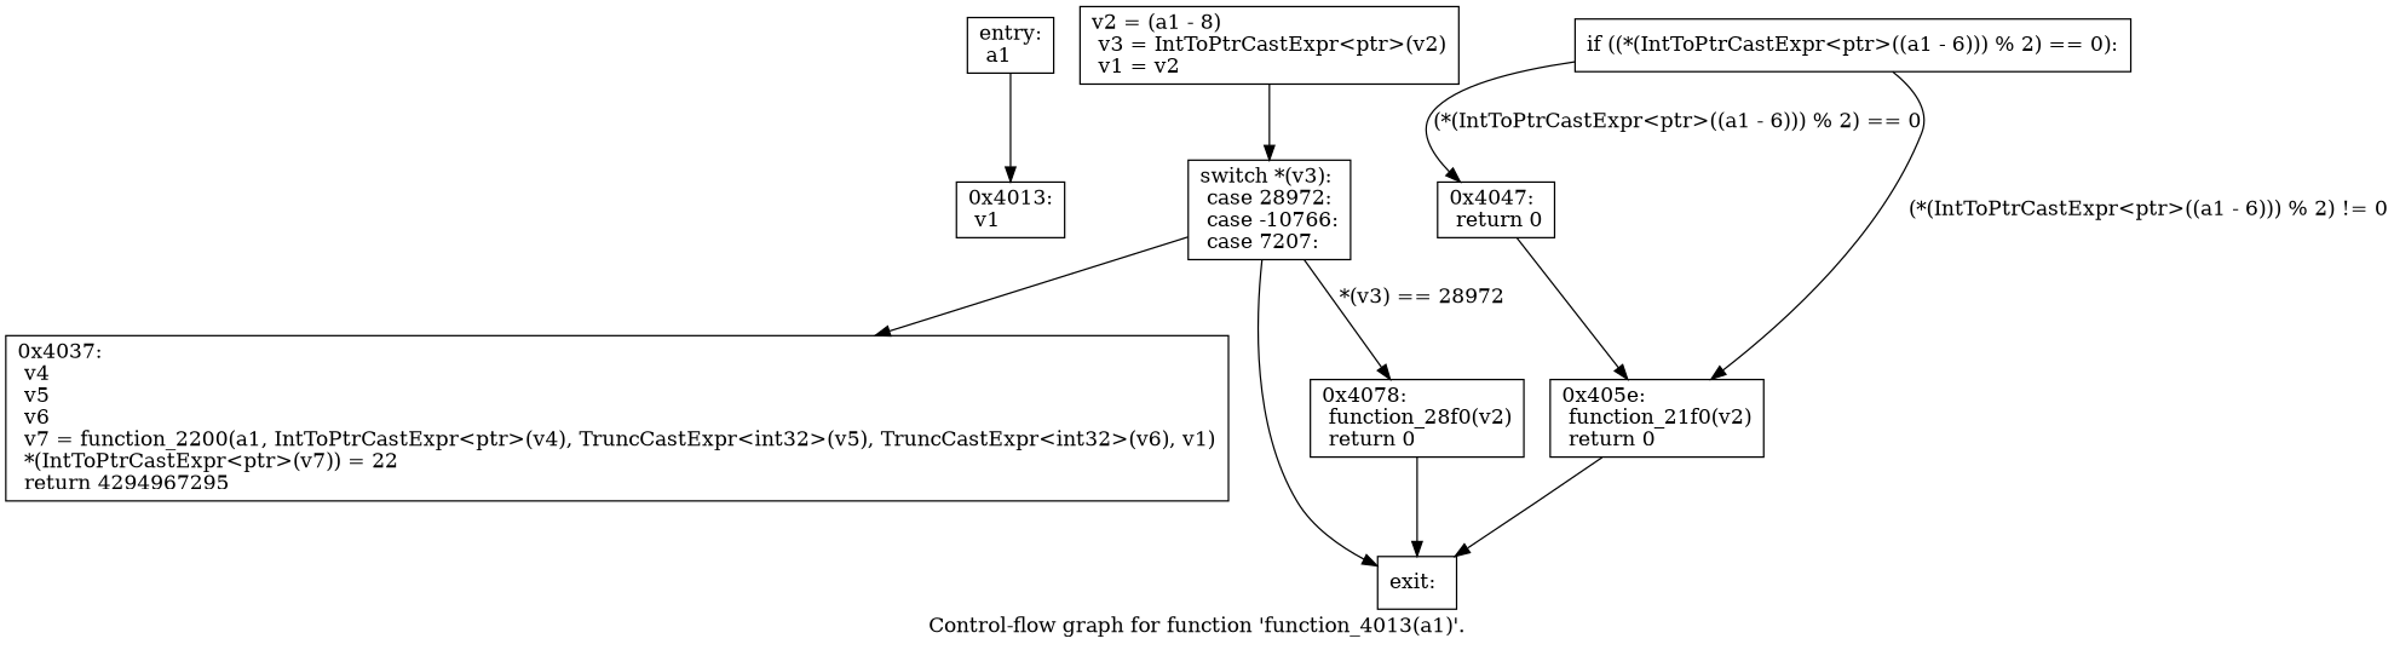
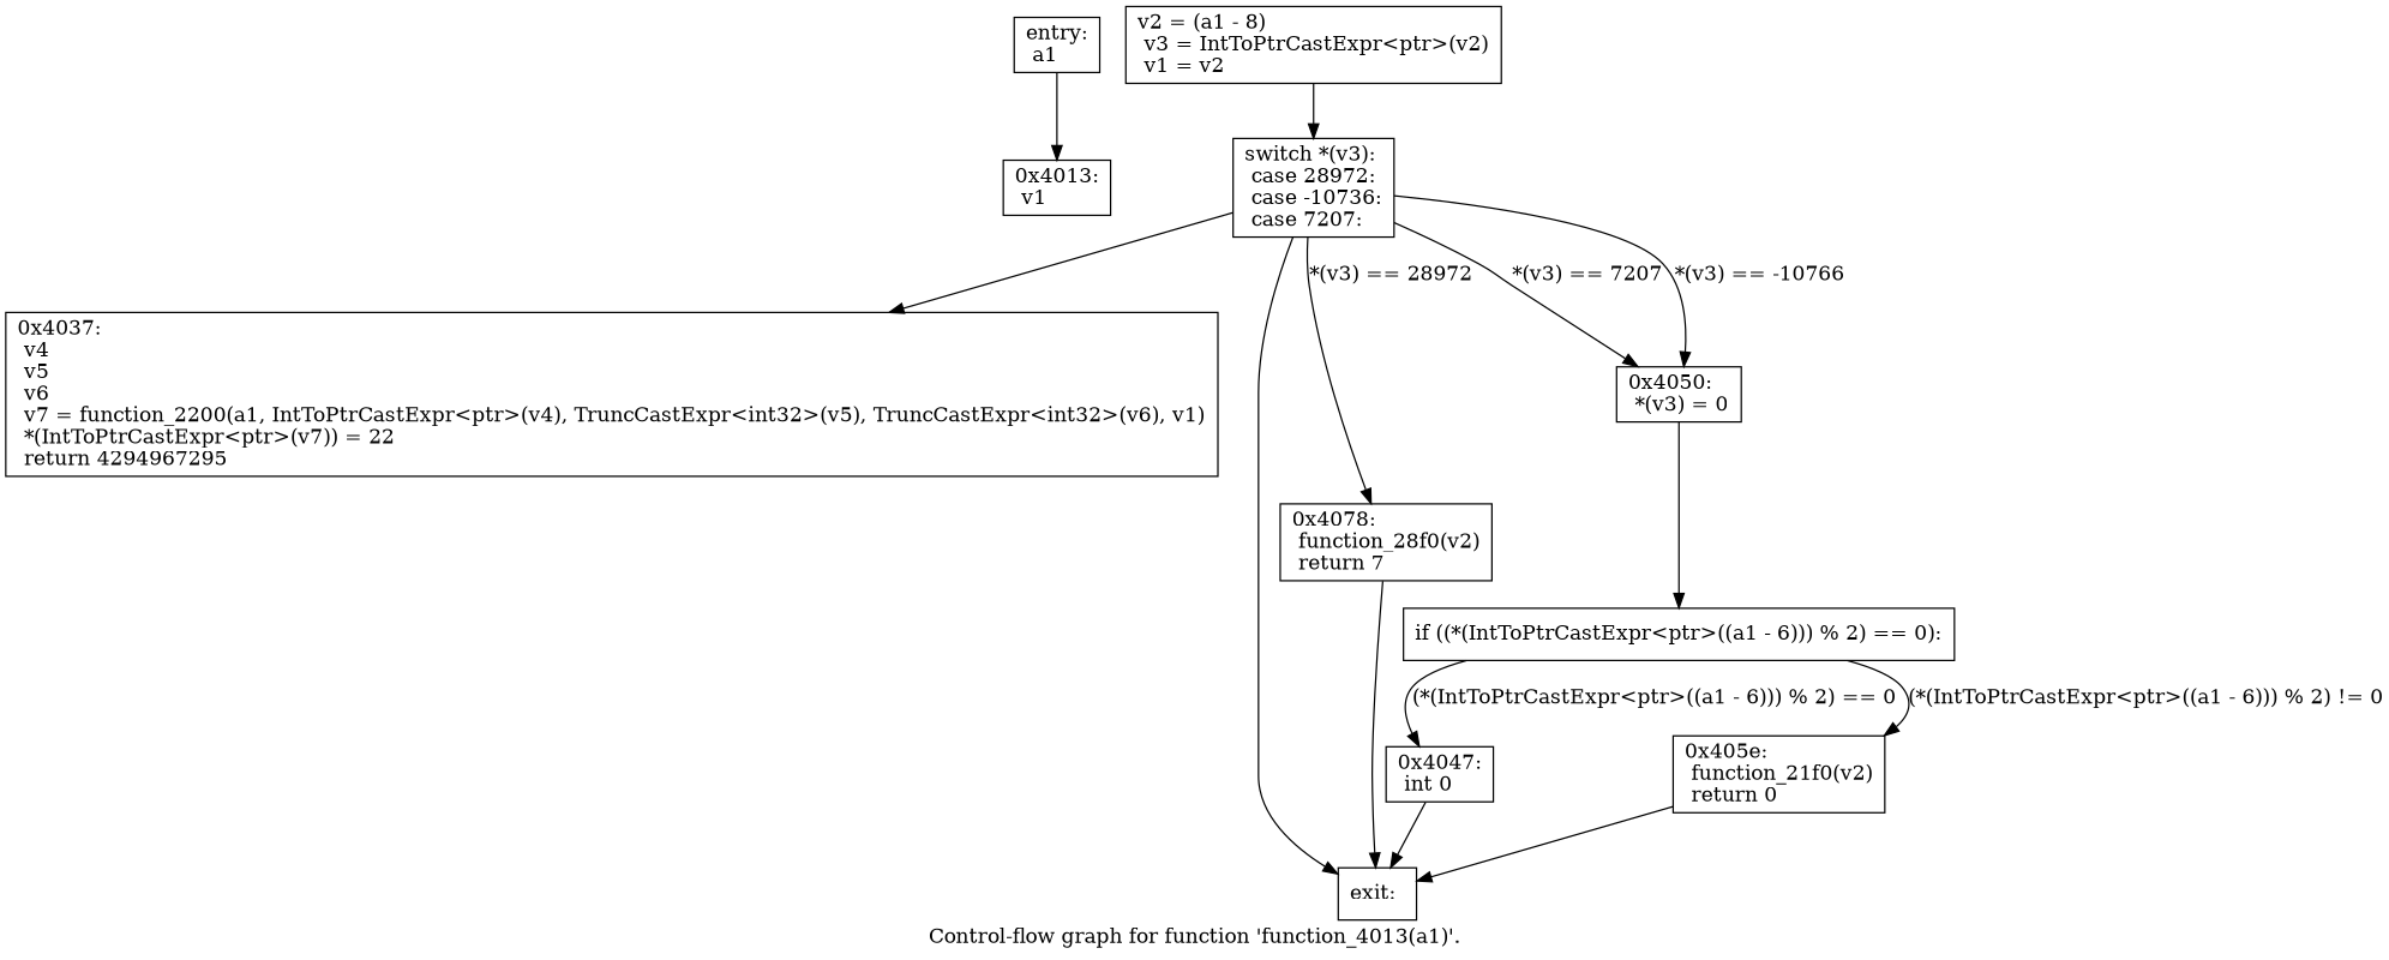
  digraph {
    label="Control-flow graph for function 'function_4013(a1)'."
    node [shape=record]
    n1 [label="{entry:\l  a1\l}"]
    n2 [label="{0x4013:\l  v1\l}"]
    n3 [label="{  v2 = (a1 - 8)\l  v3 = IntToPtrCastExpr\<ptr\>(v2)\l  v1 = v2\l}"]
-   n4 [label="{  switch *(v3):\l  case 28972:\l  case -10766:\l  case 7207:\l}"]
+   n4 [label="{  switch *(v3):\l  case 28972:\l  case -10736:\l  case 7207:\l}"]
    n5 [label="{0x4037:\l  v4\l  v5\l  v6\l  v7 = function_2200(a1, IntToPtrCastExpr\<ptr\>(v4), TruncCastExpr\<int32\>(v5), TruncCastExpr\<int32\>(v6), v1)\l  *(IntToPtrCastExpr\<ptr\>(v7)) = 22\l  return 4294967295\l}"]
    n6 [label="{exit:\l}"]
-   n7 [label="{0x4078:\l  function_28f0(v2)\l  return 0\l}"]
+   n7 [label="{0x4078:\l  function_28f0(v2)\l  return 7\l}"]
+   n8 [label="{0x4050:\l  *(v3) = 0\l}"]
    n9 [label="{  if ((*(IntToPtrCastExpr\<ptr\>((a1 - 6))) % 2) == 0):\l}"]
-   n10 [label="{0x4047:\l  return 0\l}"]
+   n10 [label="{0x4047:\l  int 0\l}"]
    n11 [label="{0x405e:\l  function_21f0(v2)\l  return 0\l}"]
    n1 -> n2
    n3 -> n4
    n4 -> n5
    n4 -> n6
    n4 -> n7 [label="*(v3) == 28972"]
+   n4 -> n8 [label="*(v3) == 7207"]
+   n4 -> n8 [label="*(v3) == -10766"]
    n7 -> n6
+   n8 -> n9
    n9 -> n10 [label="(*(IntToPtrCastExpr\<ptr\>((a1 - 6))) % 2) == 0"]
    n9 -> n11 [label="(*(IntToPtrCastExpr\<ptr\>((a1 - 6))) % 2) != 0"]
-   n10 -> n11
+   n10 -> n6
    n11 -> n6
  }
